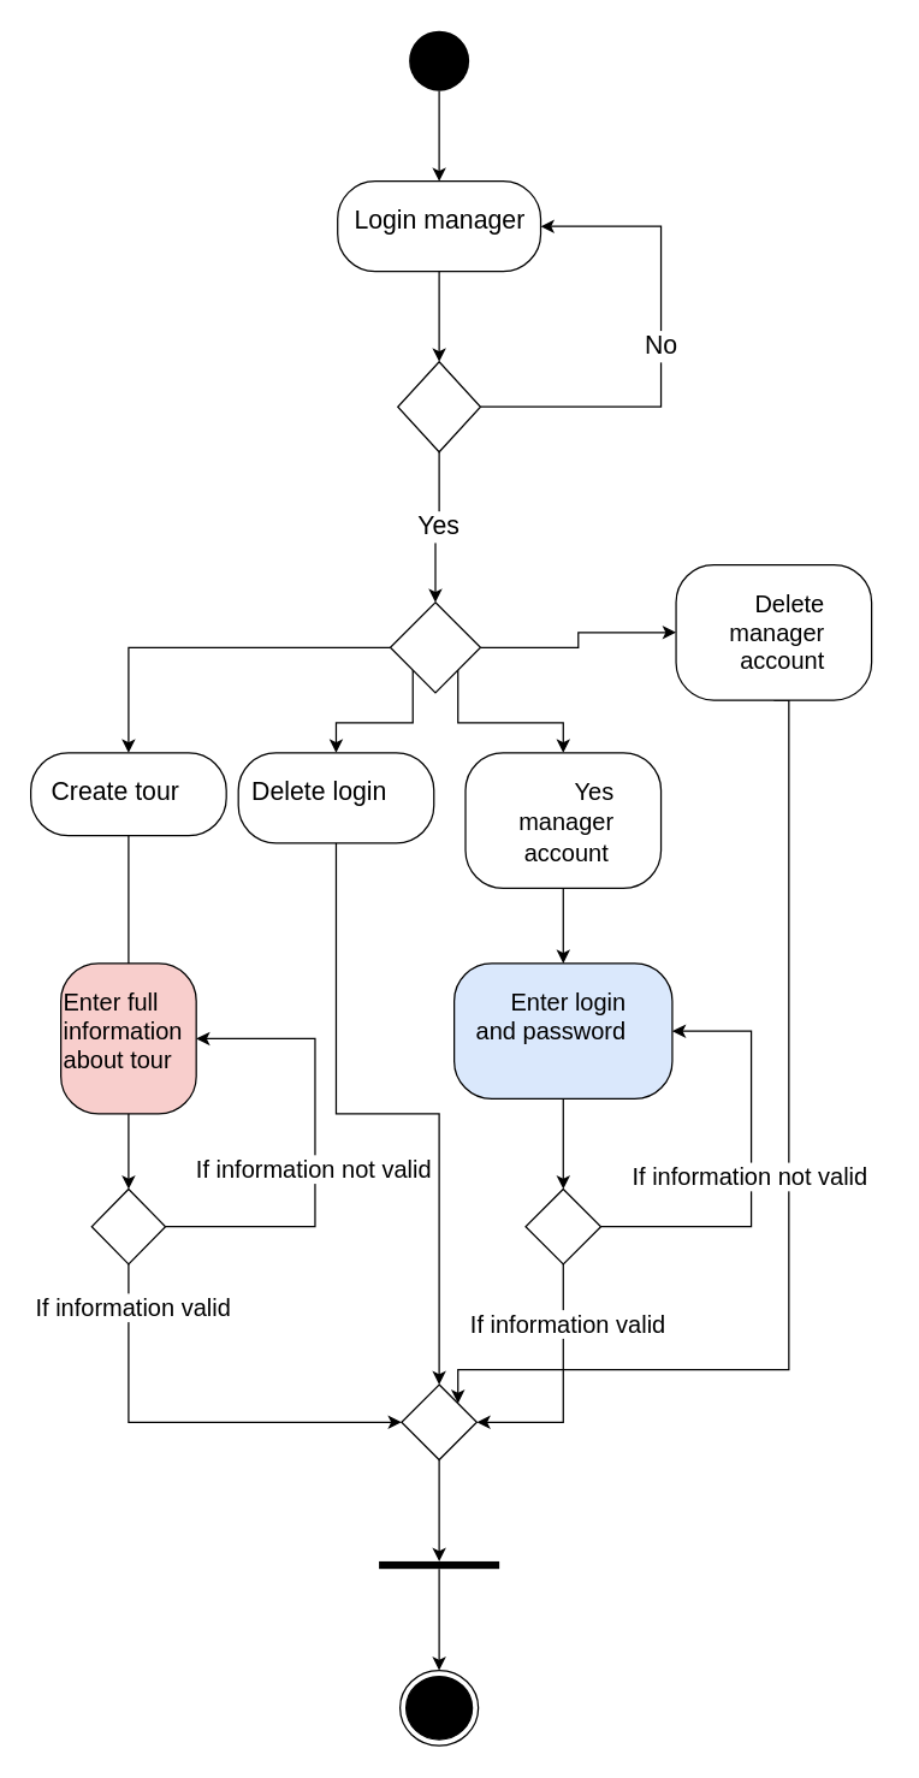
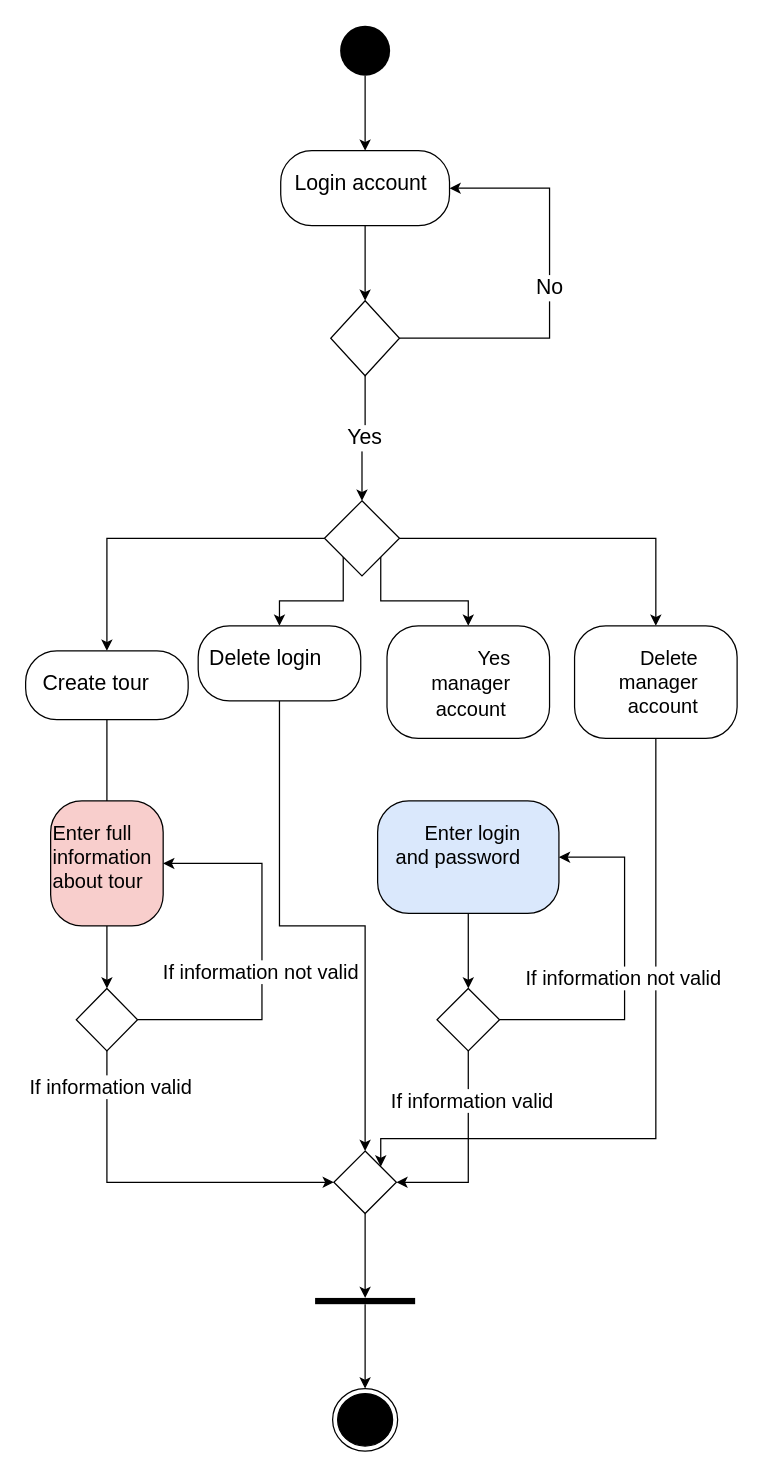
  <mxCell id="0" />
  <mxCell id="1" parent="0" />
  <mxCell id="2" style="edgeStyle=orthogonalEdgeStyle;rounded=0;orthogonalLoop=1;jettySize=auto;html=1;exitX=0.5;exitY=1;exitDx=0;exitDy=0;entryX=0.5;entryY=0;entryDx=0;entryDy=0;fontSize=17;" parent="1" source="3" target="5" edge="1"><mxGeometry relative="1" as="geometry" /></mxCell>
  <mxCell id="3" value="" style="ellipse;fillColor=#000000;strokeColor=none;" parent="1" vertex="1"><mxGeometry x="271.5" y="20" width="40" height="40" as="geometry" /></mxCell>
  <mxCell id="4" style="edgeStyle=orthogonalEdgeStyle;rounded=0;orthogonalLoop=1;jettySize=auto;html=1;exitX=0.5;exitY=1;exitDx=0;exitDy=0;entryX=0.5;entryY=0;entryDx=0;entryDy=0;fontSize=17;" parent="1" source="5" target="8" edge="1"><mxGeometry relative="1" as="geometry" /></mxCell>
- <mxCell id="5" value="&lt;div&gt;&lt;span style=&quot;font-size: 17px&quot;&gt;&amp;nbsp; Login manager&lt;/span&gt;&lt;/div&gt;" style="html=1;align=left;verticalAlign=top;rounded=1;absoluteArcSize=1;arcSize=50;dashed=0;spacingTop=10;spacingRight=30;" parent="1" vertex="1"><mxGeometry x="224" y="120" width="135" height="60" as="geometry" /></mxCell>
+ <mxCell id="5" value="&lt;div&gt;&lt;span style=&quot;font-size: 17px&quot;&gt;&amp;nbsp; Login account&lt;/span&gt;&lt;/div&gt;" style="html=1;align=left;verticalAlign=top;rounded=1;absoluteArcSize=1;arcSize=50;dashed=0;spacingTop=10;spacingRight=30;" parent="1" vertex="1"><mxGeometry x="224" y="120" width="135" height="60" as="geometry" /></mxCell>
  <mxCell id="6" value="Yes" style="edgeStyle=orthogonalEdgeStyle;rounded=0;orthogonalLoop=1;jettySize=auto;html=1;exitX=0.5;exitY=1;exitDx=0;exitDy=0;fontSize=17;entryX=0.5;entryY=0;entryDx=0;entryDy=0;" parent="1" source="8" target="13" edge="1"><mxGeometry relative="1" as="geometry"><mxPoint x="289" y="390" as="targetPoint" /></mxGeometry></mxCell>
  <mxCell id="7" value="No" style="edgeStyle=orthogonalEdgeStyle;rounded=0;orthogonalLoop=1;jettySize=auto;html=1;exitX=1;exitY=0.5;exitDx=0;exitDy=0;entryX=1;entryY=0.5;entryDx=0;entryDy=0;fontSize=17;" parent="1" source="8" target="5" edge="1"><mxGeometry relative="1" as="geometry"><Array as="points"><mxPoint x="439" y="270" /><mxPoint x="439" y="150" /></Array></mxGeometry></mxCell>
  <mxCell id="8" value="" style="rhombus;fontSize=17;" parent="1" vertex="1"><mxGeometry x="264" y="240" width="55" height="60" as="geometry" /></mxCell>
  <mxCell id="9" style="edgeStyle=orthogonalEdgeStyle;rounded=0;orthogonalLoop=1;jettySize=auto;html=1;exitX=0;exitY=0.5;exitDx=0;exitDy=0;fontSize=16;" parent="1" source="13" target="15" edge="1"><mxGeometry relative="1" as="geometry" /></mxCell>
  <mxCell id="10" style="edgeStyle=orthogonalEdgeStyle;rounded=0;orthogonalLoop=1;jettySize=auto;html=1;exitX=0;exitY=1;exitDx=0;exitDy=0;entryX=0.5;entryY=0;entryDx=0;entryDy=0;fontSize=16;" parent="1" source="13" target="17" edge="1"><mxGeometry relative="1" as="geometry" /></mxCell>
  <mxCell id="11" style="edgeStyle=orthogonalEdgeStyle;rounded=0;orthogonalLoop=1;jettySize=auto;html=1;exitX=1;exitY=1;exitDx=0;exitDy=0;fontSize=16;" parent="1" source="13" target="19" edge="1"><mxGeometry relative="1" as="geometry" /></mxCell>
  <mxCell id="12" style="edgeStyle=orthogonalEdgeStyle;rounded=0;orthogonalLoop=1;jettySize=auto;html=1;exitX=1;exitY=0.5;exitDx=0;exitDy=0;fontSize=16;" parent="1" source="13" target="21" edge="1"><mxGeometry relative="1" as="geometry" /></mxCell>
  <mxCell id="13" value="" style="rhombus;fontSize=17;" parent="1" vertex="1"><mxGeometry x="259" y="400" width="60" height="60" as="geometry" /></mxCell>
  <mxCell id="14" style="edgeStyle=orthogonalEdgeStyle;rounded=0;orthogonalLoop=1;jettySize=auto;html=1;exitX=0.5;exitY=1;exitDx=0;exitDy=0;entryX=0.5;entryY=0;entryDx=0;entryDy=0;fontSize=16;endArrow=none;" parent="1" source="15" target="23" edge="1"><mxGeometry relative="1" as="geometry" /></mxCell>
- <mxCell id="15" value="&amp;nbsp; &amp;nbsp;Create tour" style="html=1;align=right;verticalAlign=top;rounded=1;absoluteArcSize=1;arcSize=50;dashed=0;spacingTop=10;spacingRight=30;fontSize=17;" parent="1" vertex="1"><mxGeometry x="20" y="500" width="130" height="55" as="geometry" /></mxCell>
+ <mxCell id="15" value="&amp;nbsp; &amp;nbsp;Create tour" style="html=1;align=right;verticalAlign=top;rounded=1;absoluteArcSize=1;arcSize=50;dashed=0;spacingTop=10;spacingRight=30;fontSize=17;" parent="1" vertex="1"><mxGeometry x="20" y="520" width="130" height="55" as="geometry" /></mxCell>
  <mxCell id="16" style="edgeStyle=orthogonalEdgeStyle;rounded=0;orthogonalLoop=1;jettySize=auto;html=1;exitX=0.5;exitY=1;exitDx=0;exitDy=0;fontSize=16;" parent="1" source="17" target="27" edge="1"><mxGeometry relative="1" as="geometry" /></mxCell>
  <mxCell id="17" value="&lt;div&gt;&lt;span&gt;&amp;nbsp;Delete login&lt;/span&gt;&lt;/div&gt;" style="html=1;align=right;verticalAlign=top;rounded=1;absoluteArcSize=1;arcSize=50;dashed=0;spacingTop=10;spacingRight=30;fontSize=17;" parent="1" vertex="1"><mxGeometry x="158" y="500" width="130" height="60" as="geometry" /></mxCell>
- <mxCell id="18" style="edgeStyle=orthogonalEdgeStyle;rounded=0;orthogonalLoop=1;jettySize=auto;html=1;exitX=0.5;exitY=1;exitDx=0;exitDy=0;entryX=0.5;entryY=0;entryDx=0;entryDy=0;fontSize=16;" parent="1" source="19" target="25" edge="1"><mxGeometry relative="1" as="geometry" /></mxCell>
  <mxCell id="19" value="&lt;font style=&quot;font-size: 16px&quot;&gt;Yes &lt;br&gt;manager &lt;br&gt;&lt;/font&gt;&lt;div style=&quot;text-align: center ; font-size: 16px&quot;&gt;&lt;font style=&quot;font-size: 16px&quot;&gt;account&lt;/font&gt;&lt;/div&gt;" style="html=1;align=right;verticalAlign=top;rounded=1;absoluteArcSize=1;arcSize=50;dashed=0;spacingTop=10;spacingRight=30;fontSize=17;" parent="1" vertex="1"><mxGeometry x="309" y="500" width="130" height="90" as="geometry" /></mxCell>
  <mxCell id="20" style="edgeStyle=orthogonalEdgeStyle;rounded=0;orthogonalLoop=1;jettySize=auto;html=1;exitX=0.5;exitY=1;exitDx=0;exitDy=0;entryX=1;entryY=0;entryDx=0;entryDy=0;fontSize=16;" parent="1" source="21" target="27" edge="1"><mxGeometry relative="1" as="geometry"><Array as="points"><mxPoint x="524" y="910" /><mxPoint x="304" y="910" /></Array></mxGeometry></mxCell>
- <mxCell id="21" value="Delete &lt;br&gt;manager &lt;br&gt;account" style="html=1;align=right;verticalAlign=top;rounded=1;absoluteArcSize=1;arcSize=50;dashed=0;spacingTop=10;spacingRight=30;fontSize=16;" parent="1" vertex="1"><mxGeometry x="449" y="375" width="130" height="90" as="geometry" /></mxCell>
+ <mxCell id="21" value="Delete &lt;br&gt;manager &lt;br&gt;account" style="html=1;align=right;verticalAlign=top;rounded=1;absoluteArcSize=1;arcSize=50;dashed=0;spacingTop=10;spacingRight=30;fontSize=16;" parent="1" vertex="1"><mxGeometry x="459" y="500" width="130" height="90" as="geometry" /></mxCell>
  <mxCell id="22" style="edgeStyle=orthogonalEdgeStyle;rounded=0;orthogonalLoop=1;jettySize=auto;html=1;exitX=0.5;exitY=1;exitDx=0;exitDy=0;entryX=0.5;entryY=0;entryDx=0;entryDy=0;fontSize=16;" parent="1" source="23" target="32" edge="1"><mxGeometry relative="1" as="geometry" /></mxCell>
  <mxCell id="23" value="&lt;div style=&quot;text-align: justify&quot;&gt;&lt;span&gt;Enter full&lt;/span&gt;&lt;/div&gt;&lt;div style=&quot;text-align: justify&quot;&gt;&lt;span&gt;information&lt;/span&gt;&lt;/div&gt;&lt;div style=&quot;text-align: justify&quot;&gt;&lt;span&gt;about tour&lt;/span&gt;&lt;/div&gt;" style="html=1;align=left;verticalAlign=top;rounded=1;absoluteArcSize=1;arcSize=50;dashed=0;spacingTop=10;spacingRight=30;fontSize=16;fillColor=#f8cecc;" parent="1" vertex="1"><mxGeometry x="40" y="640" width="90" height="100" as="geometry" /></mxCell>
  <mxCell id="24" style="edgeStyle=orthogonalEdgeStyle;rounded=0;orthogonalLoop=1;jettySize=auto;html=1;exitX=0.5;exitY=1;exitDx=0;exitDy=0;entryX=0.5;entryY=0;entryDx=0;entryDy=0;fontSize=16;" parent="1" source="25" target="37" edge="1"><mxGeometry relative="1" as="geometry" /></mxCell>
  <mxCell id="25" value="Enter login&lt;br&gt;&lt;div style=&quot;text-align: center&quot;&gt;&lt;span&gt;and password&lt;/span&gt;&lt;/div&gt;" style="html=1;align=right;verticalAlign=top;rounded=1;absoluteArcSize=1;arcSize=50;dashed=0;spacingTop=10;spacingRight=30;fontSize=16;fillColor=#dae8fc;" parent="1" vertex="1"><mxGeometry x="301.5" y="640" width="145" height="90" as="geometry" /></mxCell>
  <mxCell id="26" style="edgeStyle=orthogonalEdgeStyle;rounded=0;orthogonalLoop=1;jettySize=auto;html=1;exitX=0.5;exitY=1;exitDx=0;exitDy=0;fontSize=16;" parent="1" source="27" target="39" edge="1"><mxGeometry relative="1" as="geometry" /></mxCell>
  <mxCell id="27" value="" style="rhombus;fontSize=16;" parent="1" vertex="1"><mxGeometry x="266.5" y="920" width="50" height="50" as="geometry" /></mxCell>
  <mxCell id="28" style="edgeStyle=orthogonalEdgeStyle;rounded=0;orthogonalLoop=1;jettySize=auto;html=1;exitX=0.5;exitY=1;exitDx=0;exitDy=0;entryX=0;entryY=0.5;entryDx=0;entryDy=0;fontSize=16;" parent="1" source="32" target="27" edge="1"><mxGeometry relative="1" as="geometry" /></mxCell>
  <mxCell id="29" value="If information valid" style="edgeLabel;html=1;align=center;verticalAlign=middle;resizable=0;points=[];fontSize=16;" parent="28" vertex="1" connectable="0"><mxGeometry x="-0.804" y="2" relative="1" as="geometry"><mxPoint as="offset" /></mxGeometry></mxCell>
  <mxCell id="30" style="edgeStyle=orthogonalEdgeStyle;rounded=0;orthogonalLoop=1;jettySize=auto;html=1;exitX=1;exitY=0.5;exitDx=0;exitDy=0;entryX=1;entryY=0.5;entryDx=0;entryDy=0;fontSize=16;" parent="1" source="32" target="23" edge="1"><mxGeometry relative="1" as="geometry"><Array as="points"><mxPoint x="209" y="815" /><mxPoint x="209" y="690" /></Array></mxGeometry></mxCell>
  <mxCell id="31" value="If information not valid" style="edgeLabel;html=1;align=center;verticalAlign=middle;resizable=0;points=[];fontSize=16;" parent="30" vertex="1" connectable="0"><mxGeometry x="-0.087" y="2" relative="1" as="geometry"><mxPoint y="1" as="offset" /></mxGeometry></mxCell>
  <mxCell id="32" value="" style="rhombus;fontSize=16;" parent="1" vertex="1"><mxGeometry x="60.5" y="790" width="49" height="50" as="geometry" /></mxCell>
  <mxCell id="33" style="edgeStyle=orthogonalEdgeStyle;rounded=0;orthogonalLoop=1;jettySize=auto;html=1;exitX=0.5;exitY=1;exitDx=0;exitDy=0;entryX=1;entryY=0.5;entryDx=0;entryDy=0;fontSize=16;" parent="1" source="37" target="27" edge="1"><mxGeometry relative="1" as="geometry" /></mxCell>
  <mxCell id="34" value="If information valid" style="edgeLabel;html=1;align=center;verticalAlign=middle;resizable=0;points=[];fontSize=16;" parent="33" vertex="1" connectable="0"><mxGeometry x="-0.52" y="2" relative="1" as="geometry"><mxPoint as="offset" /></mxGeometry></mxCell>
  <mxCell id="35" style="edgeStyle=orthogonalEdgeStyle;rounded=0;orthogonalLoop=1;jettySize=auto;html=1;exitX=1;exitY=0.5;exitDx=0;exitDy=0;entryX=1;entryY=0.5;entryDx=0;entryDy=0;fontSize=16;" parent="1" source="37" target="25" edge="1"><mxGeometry relative="1" as="geometry"><Array as="points"><mxPoint x="499" y="815" /><mxPoint x="499" y="685" /></Array></mxGeometry></mxCell>
  <mxCell id="36" value="If information not valid" style="edgeLabel;html=1;align=center;verticalAlign=middle;resizable=0;points=[];fontSize=16;" parent="35" vertex="1" connectable="0"><mxGeometry x="-0.051" y="2" relative="1" as="geometry"><mxPoint as="offset" /></mxGeometry></mxCell>
  <mxCell id="37" value="" style="rhombus;fontSize=16;" parent="1" vertex="1"><mxGeometry x="349" y="790" width="50" height="50" as="geometry" /></mxCell>
  <mxCell id="38" style="edgeStyle=orthogonalEdgeStyle;rounded=0;orthogonalLoop=1;jettySize=auto;html=1;entryX=0.5;entryY=0;entryDx=0;entryDy=0;fontSize=16;" parent="1" source="39" edge="1"><mxGeometry relative="1" as="geometry"><mxPoint x="291.5" y="1110" as="targetPoint" /></mxGeometry></mxCell>
  <mxCell id="39" value="" style="html=1;points=[];perimeter=orthogonalPerimeter;fillColor=#000000;strokeColor=none;fontSize=16;rotation=90;" parent="1" vertex="1"><mxGeometry x="289" y="1000" width="5" height="80" as="geometry" /></mxCell>
  <mxCell id="40" value="" style="ellipse;html=1;shape=endState;fillColor=#000000;strokeColor=#000000;fontSize=16;" parent="1" vertex="1"><mxGeometry x="265.5" y="1110" width="52" height="50" as="geometry" /></mxCell>
